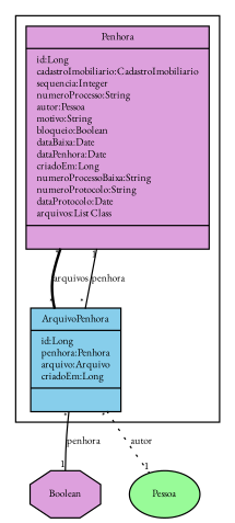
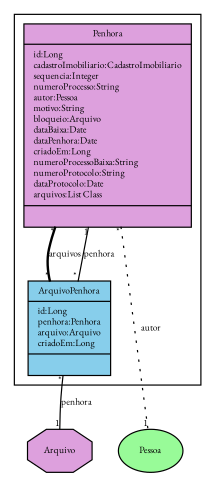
  digraph {
    fontname="EB Garamond"
    fontsize=8
    node [fillcolor=plum fontname="EB Garamond" fontsize=8 shape=record style=filled]
    edge [arrowhead=none fontname="EB Garamond" fontsize=8 headlabel=1 style=solid taillabel="*"]
-   n1 [label="{Penhora|id:Long\lcadastroImobiliario:CadastroImobiliario\lsequencia:Integer\lnumeroProcesso:String\lautor:Pessoa\lmotivo:String\lbloqueio:Boolean\ldataBaixa:Date\ldataPenhora:Date\lcriadoEm:Long\lnumeroProcessoBaixa:String\lnumeroProtocolo:String\ldataProtocolo:Date\larquivos:List Class\l|\l}"]
+   n1 [label="{Penhora|id:Long\lcadastroImobiliario:CadastroImobiliario\lsequencia:Integer\lnumeroProcesso:String\lautor:Pessoa\lmotivo:String\lbloqueio:Arquivo\ldataBaixa:Date\ldataPenhora:Date\lcriadoEm:Long\lnumeroProcessoBaixa:String\lnumeroProtocolo:String\ldataProtocolo:Date\larquivos:List Class\l|\l}"]
    n2 [fillcolor=skyblue label="{ArquivoPenhora|id:Long\lpenhora:Penhora\larquivo:Arquivo\lcriadoEm:Long\l|\l}"]
    Pessoa [fillcolor=palegreen shape=ellipse]
-   Arquivo [shape=octagon label=Boolean]
+   Arquivo [shape=octagon]
    subgraph cluster_1 {
      n1
      n2
    }
    n1 -> n2 [headlabel="*" label=arquivos style=bold]
-   n2 -> Pessoa [label=autor style=dotted]
+   n1 -> Pessoa [label=autor style=dotted]
    n2 -> n1 [label=penhora]
    n2 -> Arquivo [label=penhora]
  }
